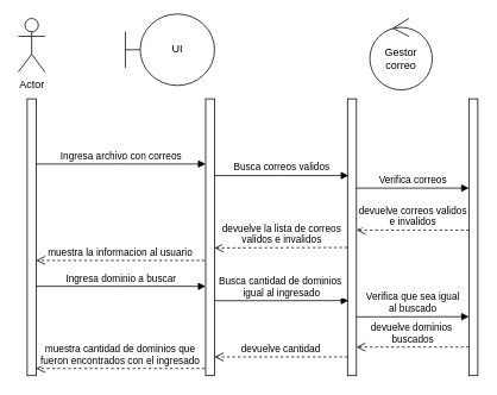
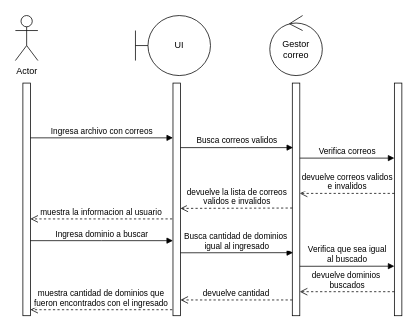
  <mxCell id="0" />
  <mxCell id="1" parent="0" />
  <mxCell id="2" value="Actor" style="shape=umlActor;verticalLabelPosition=bottom;verticalAlign=top;html=1;outlineConnect=0;" vertex="1" parent="1"><mxGeometry x="20" y="20" width="30" height="60" as="geometry" /></mxCell>
  <mxCell id="3" value="" style="html=1;points=[];perimeter=orthogonalPerimeter;outlineConnect=0;targetShapes=umlLifeline;portConstraint=eastwest;newEdgeStyle={&quot;edgeStyle&quot;:&quot;elbowEdgeStyle&quot;,&quot;elbow&quot;:&quot;vertical&quot;,&quot;curved&quot;:0,&quot;rounded&quot;:0};" vertex="1" parent="1"><mxGeometry x="30" y="110" width="10" height="310" as="geometry" /></mxCell>
- <mxCell id="4" value="UI" style="shape=umlBoundary;whiteSpace=wrap;html=1;" vertex="1" parent="1"><mxGeometry x="140" y="15" width="100" height="80" as="geometry" /></mxCell>
- <mxCell id="5" value="Gestor correo" style="ellipse;shape=umlControl;whiteSpace=wrap;html=1;" vertex="1" parent="1"><mxGeometry x="414" y="20" width="70" height="80" as="geometry" /></mxCell>
+ <mxCell id="4" value="UI" style="shape=umlBoundary;whiteSpace=wrap;html=1;" vertex="1" parent="1"><mxGeometry x="180" y="20" width="100" height="80" as="geometry" /></mxCell>
+ <mxCell id="5" value="Gestor correo" style="ellipse;shape=umlControl;whiteSpace=wrap;html=1;" vertex="1" parent="1"><mxGeometry x="359" y="20" width="70" height="80" as="geometry" /></mxCell>
  <mxCell id="6" value="" style="html=1;points=[];perimeter=orthogonalPerimeter;outlineConnect=0;targetShapes=umlLifeline;portConstraint=eastwest;newEdgeStyle={&quot;edgeStyle&quot;:&quot;elbowEdgeStyle&quot;,&quot;elbow&quot;:&quot;vertical&quot;,&quot;curved&quot;:0,&quot;rounded&quot;:0};" vertex="1" parent="1"><mxGeometry x="230" y="110" width="10" height="310" as="geometry" /></mxCell>
  <mxCell id="7" value="" style="html=1;points=[];perimeter=orthogonalPerimeter;outlineConnect=0;targetShapes=umlLifeline;portConstraint=eastwest;newEdgeStyle={&quot;edgeStyle&quot;:&quot;elbowEdgeStyle&quot;,&quot;elbow&quot;:&quot;vertical&quot;,&quot;curved&quot;:0,&quot;rounded&quot;:0};" vertex="1" parent="1"><mxGeometry x="389" y="110" width="10" height="310" as="geometry" /></mxCell>
  <mxCell id="8" value="" style="html=1;points=[];perimeter=orthogonalPerimeter;outlineConnect=0;targetShapes=umlLifeline;portConstraint=eastwest;newEdgeStyle={&quot;edgeStyle&quot;:&quot;elbowEdgeStyle&quot;,&quot;elbow&quot;:&quot;vertical&quot;,&quot;curved&quot;:0,&quot;rounded&quot;:0};" vertex="1" parent="1"><mxGeometry x="525" y="110" width="10" height="310" as="geometry" /></mxCell>
  <mxCell id="9" value="Ingresa archivo con correos" style="html=1;verticalAlign=bottom;endArrow=block;edgeStyle=elbowEdgeStyle;elbow=vertical;curved=0;rounded=0;" edge="1" parent="1"><mxGeometry width="80" relative="1" as="geometry"><mxPoint x="40" y="183" as="sourcePoint" /><mxPoint x="230" y="183" as="targetPoint" /><mxPoint as="offset" /></mxGeometry></mxCell>
  <mxCell id="10" value="Busca correos validos" style="html=1;verticalAlign=bottom;endArrow=block;edgeStyle=elbowEdgeStyle;elbow=vertical;curved=0;rounded=0;" edge="1" parent="1"><mxGeometry width="80" relative="1" as="geometry"><mxPoint x="240" y="196" as="sourcePoint" /><mxPoint x="390" y="196" as="targetPoint" /></mxGeometry></mxCell>
  <mxCell id="11" value="Verifica correos" style="html=1;verticalAlign=bottom;endArrow=block;edgeStyle=elbowEdgeStyle;elbow=vertical;curved=0;rounded=0;" edge="1" parent="1"><mxGeometry width="80" relative="1" as="geometry"><mxPoint x="399" y="210" as="sourcePoint" /><mxPoint x="525" y="210.333" as="targetPoint" /></mxGeometry></mxCell>
  <mxCell id="12" value="devuelve correos validos&lt;br&gt;e invalidos" style="html=1;verticalAlign=bottom;endArrow=open;dashed=1;endSize=8;edgeStyle=elbowEdgeStyle;elbow=vertical;curved=0;rounded=0;" edge="1" parent="1" source="8"><mxGeometry relative="1" as="geometry"><mxPoint x="529" y="257" as="sourcePoint" /><mxPoint x="399" y="257" as="targetPoint" /></mxGeometry></mxCell>
  <mxCell id="13" value="devuelve la lista de correos&lt;br&gt;validos e invalidos" style="html=1;verticalAlign=bottom;endArrow=open;dashed=1;endSize=8;edgeStyle=elbowEdgeStyle;elbow=vertical;curved=0;rounded=0;" edge="1" parent="1"><mxGeometry relative="1" as="geometry"><mxPoint x="389" y="276.5" as="sourcePoint" /><mxPoint x="240" y="276.5" as="targetPoint" /></mxGeometry></mxCell>
  <mxCell id="14" value="muestra la informacion al usuario" style="html=1;verticalAlign=bottom;endArrow=open;dashed=1;endSize=8;edgeStyle=elbowEdgeStyle;elbow=vertical;curved=0;rounded=0;" edge="1" parent="1"><mxGeometry relative="1" as="geometry"><mxPoint x="229" y="291" as="sourcePoint" /><mxPoint x="40" y="291.333" as="targetPoint" /></mxGeometry></mxCell>
  <mxCell id="15" value="Ingresa dominio a buscar" style="html=1;verticalAlign=bottom;endArrow=block;edgeStyle=elbowEdgeStyle;elbow=vertical;curved=0;rounded=0;" edge="1" parent="1"><mxGeometry width="80" relative="1" as="geometry"><mxPoint x="40" y="320" as="sourcePoint" /><mxPoint x="230" y="320" as="targetPoint" /><mxPoint as="offset" /></mxGeometry></mxCell>
  <mxCell id="16" value="Busca cantidad de dominios&amp;nbsp;&lt;br&gt;igual al ingresado" style="html=1;verticalAlign=bottom;endArrow=block;edgeStyle=elbowEdgeStyle;elbow=vertical;curved=0;rounded=0;" edge="1" parent="1"><mxGeometry width="80" relative="1" as="geometry"><mxPoint x="240" y="336.14" as="sourcePoint" /><mxPoint x="390" y="336.14" as="targetPoint" /></mxGeometry></mxCell>
  <mxCell id="17" value="Verifica que sea igual&lt;br&gt;al buscado" style="html=1;verticalAlign=bottom;endArrow=block;edgeStyle=elbowEdgeStyle;elbow=vertical;curved=0;rounded=0;" edge="1" parent="1"><mxGeometry width="80" relative="1" as="geometry"><mxPoint x="399" y="354.143" as="sourcePoint" /><mxPoint x="525" y="354.28" as="targetPoint" /></mxGeometry></mxCell>
  <mxCell id="18" value="devuelve dominios&amp;nbsp;&lt;br&gt;buscados" style="html=1;verticalAlign=bottom;endArrow=open;dashed=1;endSize=8;edgeStyle=elbowEdgeStyle;elbow=vertical;curved=0;rounded=0;" edge="1" parent="1"><mxGeometry relative="1" as="geometry"><mxPoint x="525" y="388" as="sourcePoint" /><mxPoint x="399" y="388" as="targetPoint" /></mxGeometry></mxCell>
  <mxCell id="19" value="devuelve cantidad" style="html=1;verticalAlign=bottom;endArrow=open;dashed=1;endSize=8;edgeStyle=elbowEdgeStyle;elbow=vertical;curved=0;rounded=0;" edge="1" parent="1"><mxGeometry relative="1" as="geometry"><mxPoint x="389" y="399" as="sourcePoint" /><mxPoint x="240" y="398.857" as="targetPoint" /></mxGeometry></mxCell>
  <mxCell id="20" value="muestra cantidad de dominios que&lt;br&gt;fueron encontrados con el ingresado" style="html=1;verticalAlign=bottom;endArrow=open;dashed=1;endSize=8;edgeStyle=elbowEdgeStyle;elbow=vertical;curved=0;rounded=0;" edge="1" parent="1"><mxGeometry relative="1" as="geometry"><mxPoint x="229" y="412" as="sourcePoint" /><mxPoint x="40" y="412.333" as="targetPoint" /></mxGeometry></mxCell>
